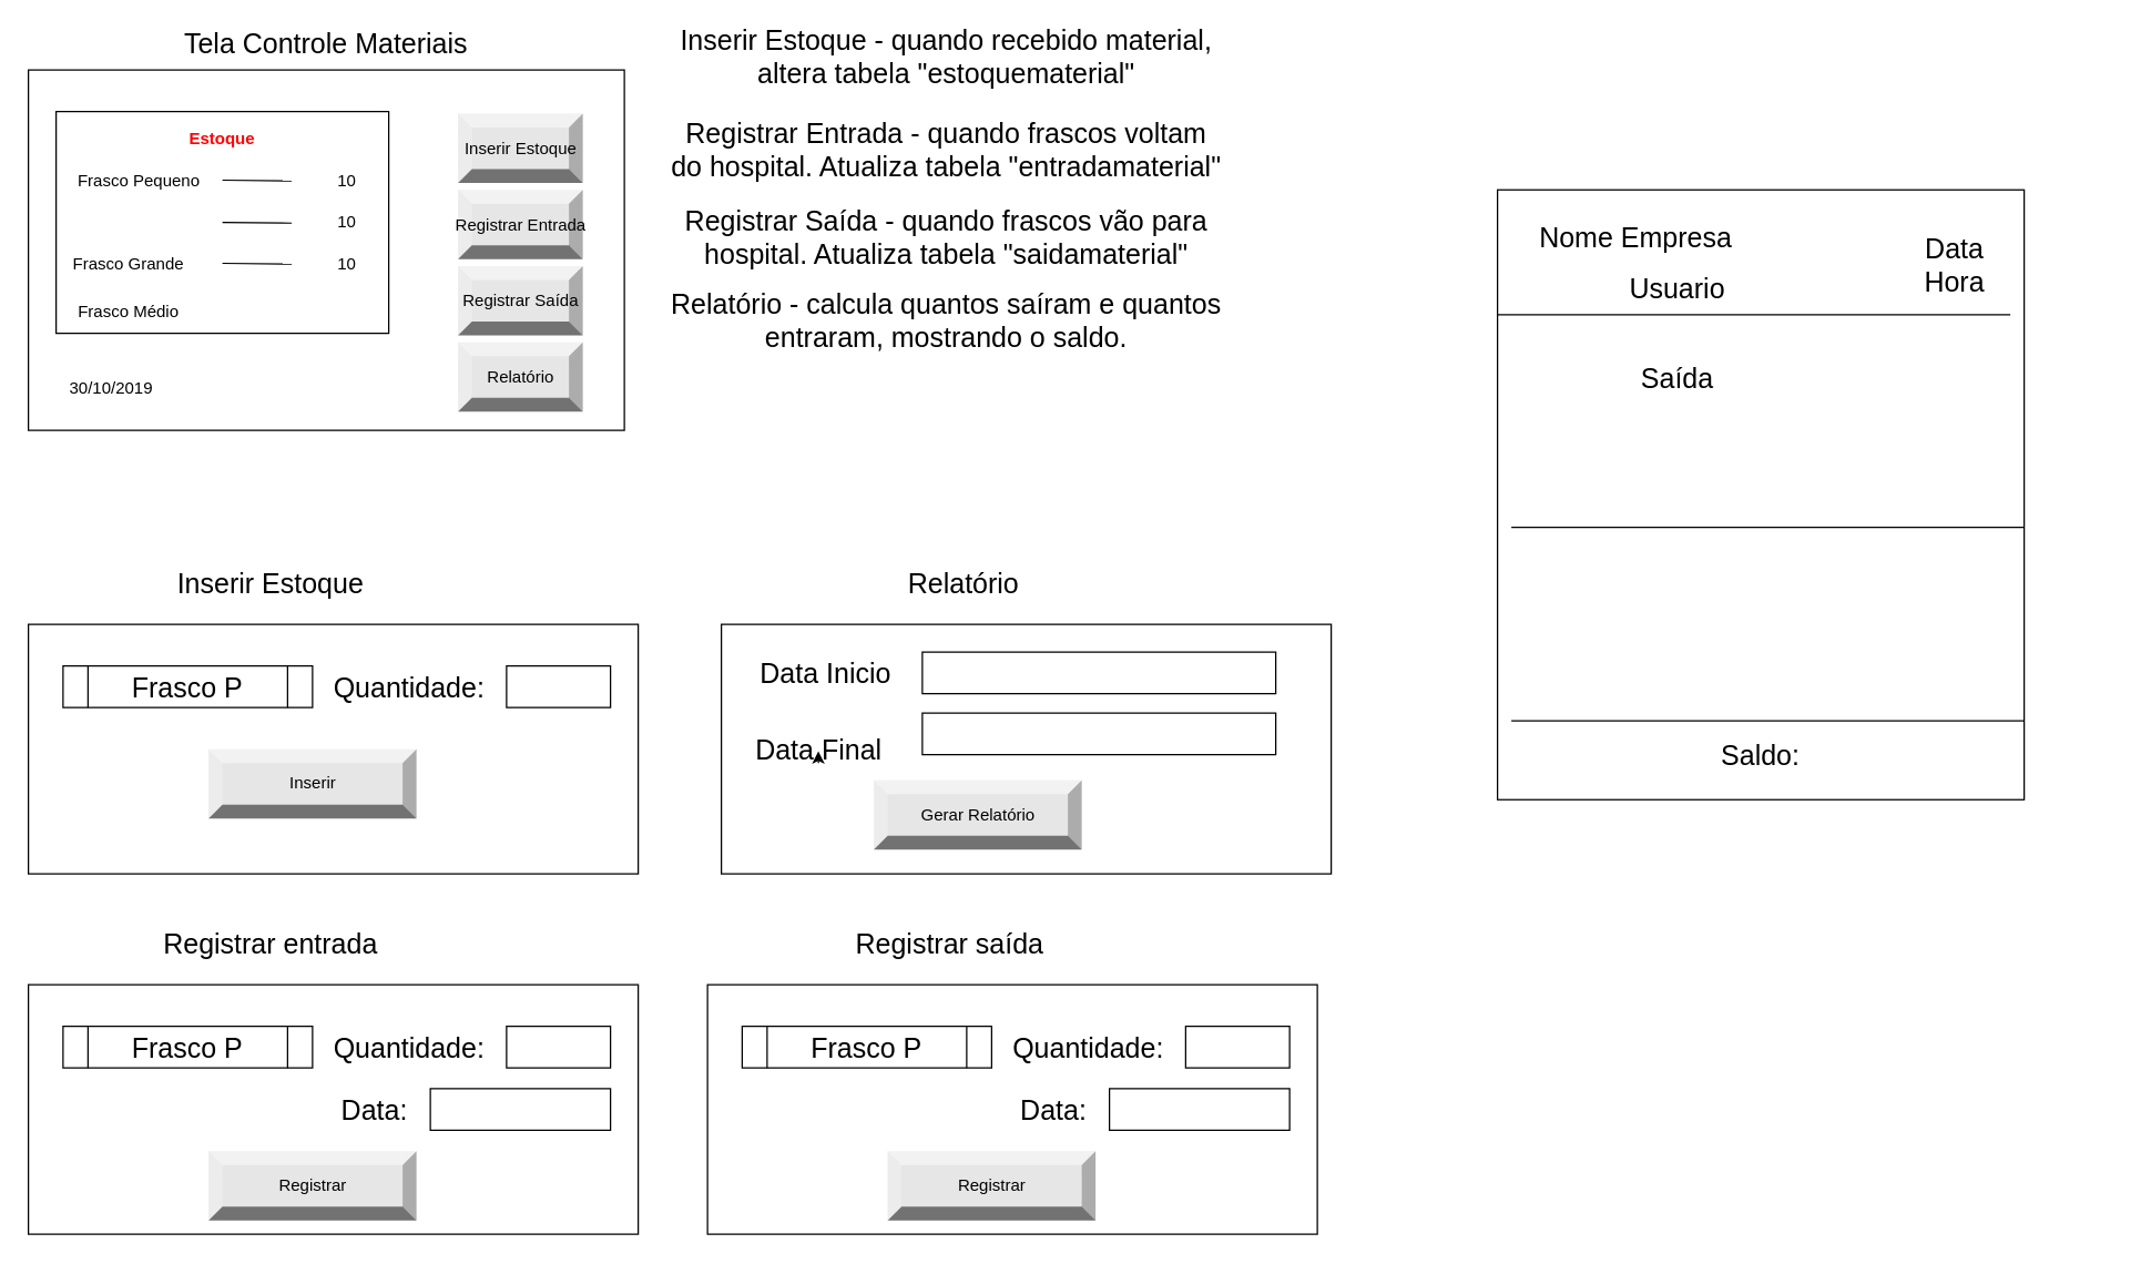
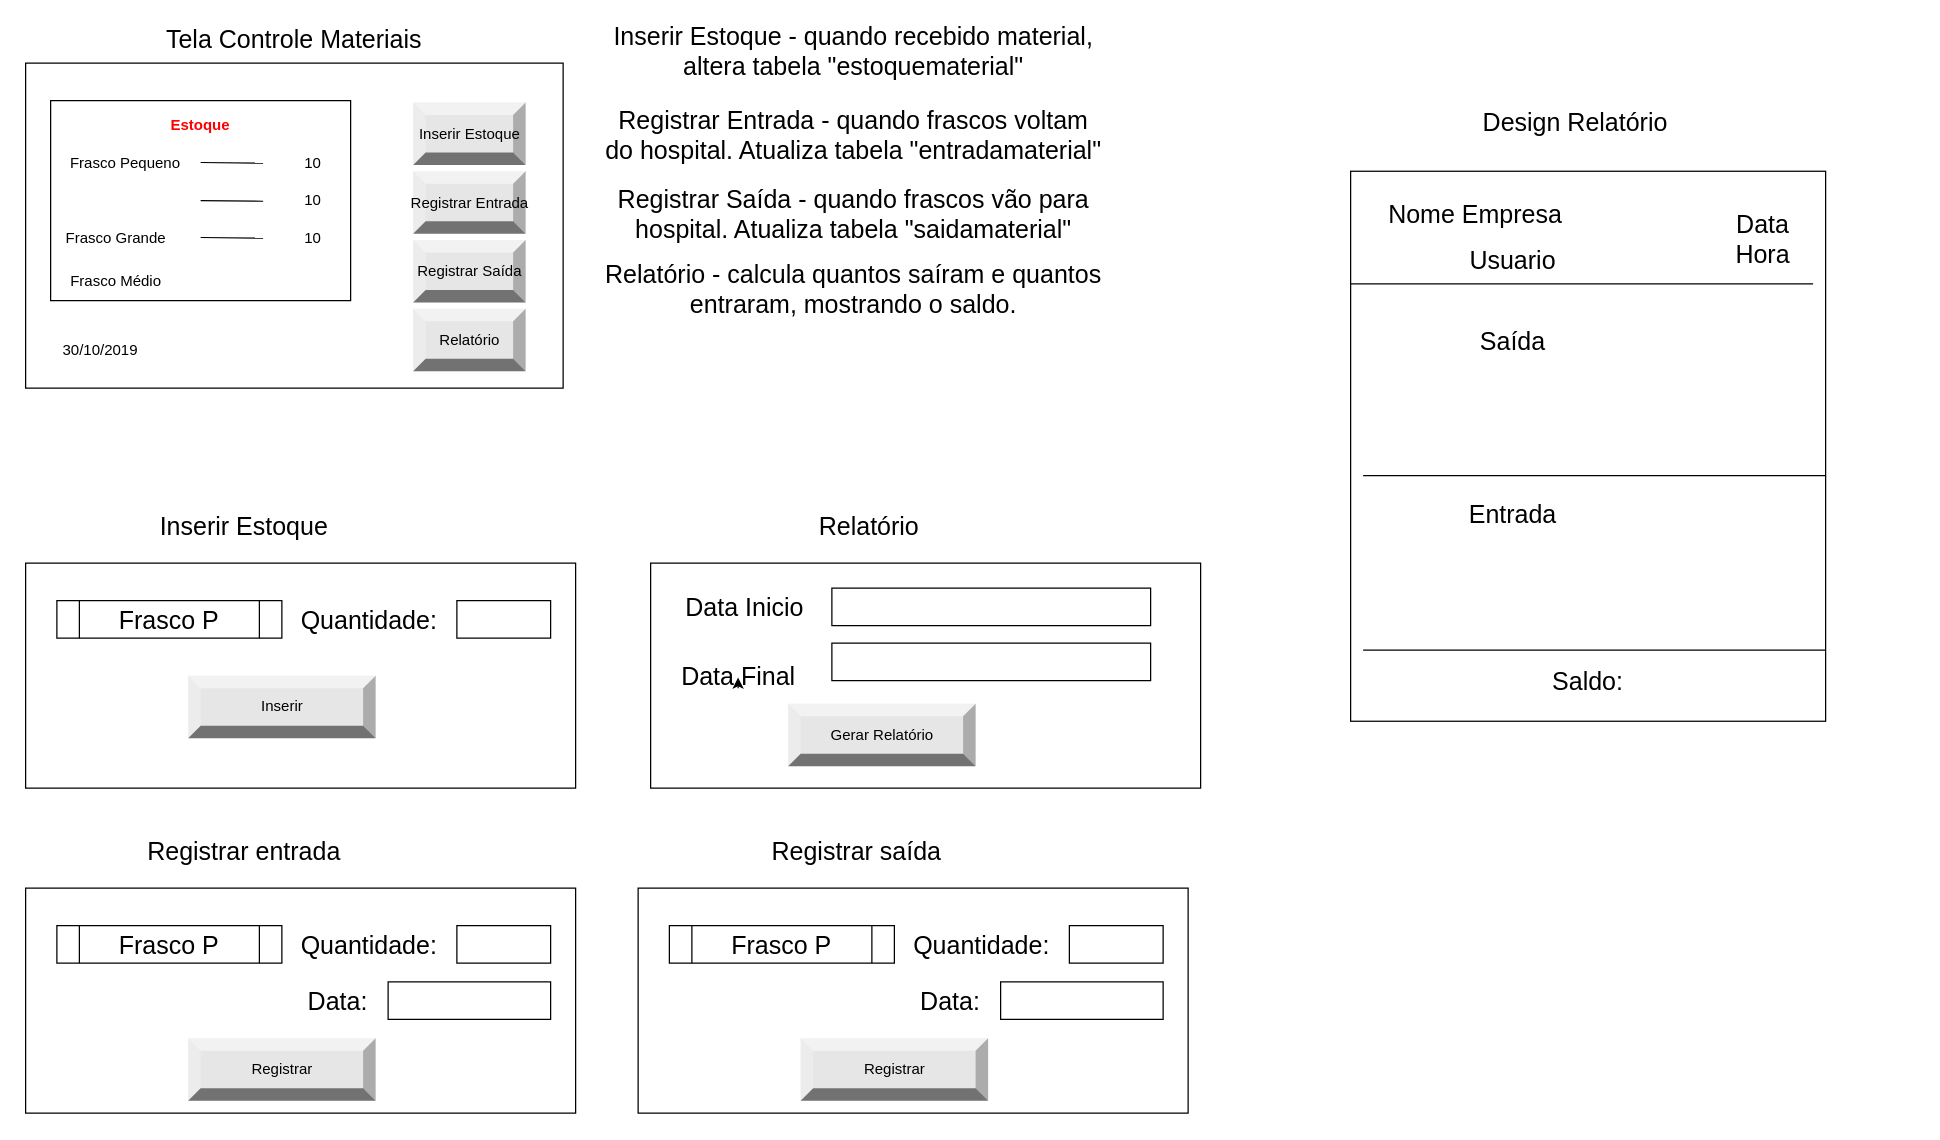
  <mxCell id="0" />
  <mxCell id="1" parent="0" />
  <mxCell id="2" value="" style="rounded=0;whiteSpace=wrap;html=1;" vertex="1" parent="1"><mxGeometry x="20" y="50" width="430" height="260" as="geometry" /></mxCell>
  <mxCell id="3" value="Tela Controle Materiais" style="text;html=1;strokeColor=none;fillColor=none;align=center;verticalAlign=middle;whiteSpace=wrap;rounded=0;fontSize=20;" vertex="1" parent="1"><mxGeometry x="115" y="20" width="240" height="20" as="geometry" /></mxCell>
  <mxCell id="4" value="" style="rounded=0;whiteSpace=wrap;html=1;" vertex="1" parent="1"><mxGeometry x="40" y="80" width="240" height="160" as="geometry" /></mxCell>
  <mxCell id="5" value="&lt;font color=&quot;#ff0000&quot;&gt;&lt;b&gt;Estoque&lt;/b&gt;&lt;/font&gt;" style="text;html=1;strokeColor=none;fillColor=none;align=center;verticalAlign=middle;whiteSpace=wrap;rounded=0;" vertex="1" parent="1"><mxGeometry x="140" y="90" width="40" height="20" as="geometry" /></mxCell>
  <mxCell id="6" value="Frasco&amp;nbsp;Pequeno" style="text;html=1;strokeColor=none;fillColor=none;align=center;verticalAlign=middle;whiteSpace=wrap;rounded=0;" vertex="1" parent="1"><mxGeometry x="75" y="120" width="50" height="20" as="geometry" /></mxCell>
  <mxCell id="7" value="Frasco Médio" style="text;html=1;strokeColor=none;fillColor=none;align=center;verticalAlign=middle;whiteSpace=wrap;rounded=0;" vertex="1" parent="1"><mxGeometry x="50" y="215" width="85" height="20" as="geometry" /></mxCell>
  <mxCell id="8" value="Frasco Grande" style="text;html=1;strokeColor=none;fillColor=none;align=center;verticalAlign=middle;whiteSpace=wrap;rounded=0;" vertex="1" parent="1"><mxGeometry x="50" y="180" width="85" height="20" as="geometry" /></mxCell>
  <mxCell id="9" value="" style="endArrow=none;html=1;" edge="1" parent="1"><mxGeometry width="50" height="50" relative="1" as="geometry"><mxPoint x="160" y="129.5" as="sourcePoint" /><mxPoint x="210" y="130" as="targetPoint" /></mxGeometry></mxCell>
  <mxCell id="10" value="" style="endArrow=none;html=1;" edge="1" parent="1"><mxGeometry width="50" height="50" relative="1" as="geometry"><mxPoint x="160" y="160" as="sourcePoint" /><mxPoint x="210" y="160.5" as="targetPoint" /></mxGeometry></mxCell>
  <mxCell id="11" value="" style="endArrow=none;html=1;" edge="1" parent="1"><mxGeometry width="50" height="50" relative="1" as="geometry"><mxPoint x="160" y="189.5" as="sourcePoint" /><mxPoint x="210" y="190" as="targetPoint" /></mxGeometry></mxCell>
  <mxCell id="12" value="10" style="text;html=1;strokeColor=none;fillColor=none;align=center;verticalAlign=middle;whiteSpace=wrap;rounded=0;" vertex="1" parent="1"><mxGeometry x="230" y="180" width="40" height="20" as="geometry" /></mxCell>
  <mxCell id="13" value="10" style="text;html=1;strokeColor=none;fillColor=none;align=center;verticalAlign=middle;whiteSpace=wrap;rounded=0;" vertex="1" parent="1"><mxGeometry x="230" y="150" width="40" height="20" as="geometry" /></mxCell>
  <mxCell id="14" value="10" style="text;html=1;strokeColor=none;fillColor=none;align=center;verticalAlign=middle;whiteSpace=wrap;rounded=0;" vertex="1" parent="1"><mxGeometry x="230" y="120" width="40" height="20" as="geometry" /></mxCell>
  <mxCell id="15" value="30/10/2019" style="text;html=1;strokeColor=none;fillColor=none;align=center;verticalAlign=middle;whiteSpace=wrap;rounded=0;" vertex="1" parent="1"><mxGeometry x="60" y="270" width="40" height="20" as="geometry" /></mxCell>
  <mxCell id="16" value="Inserir Estoque" style="labelPosition=center;verticalLabelPosition=middle;align=center;html=1;shape=mxgraph.basic.shaded_button;dx=10;fillColor=#E6E6E6;strokeColor=none;" vertex="1" parent="1"><mxGeometry x="330" y="81.5" width="90" height="50" as="geometry" /></mxCell>
  <mxCell id="17" value="Registrar Entrada" style="labelPosition=center;verticalLabelPosition=middle;align=center;html=1;shape=mxgraph.basic.shaded_button;dx=10;fillColor=#E6E6E6;strokeColor=none;" vertex="1" parent="1"><mxGeometry x="330" y="136.5" width="90" height="50" as="geometry" /></mxCell>
  <mxCell id="18" value="Registrar Saída" style="labelPosition=center;verticalLabelPosition=middle;align=center;html=1;shape=mxgraph.basic.shaded_button;dx=10;fillColor=#E6E6E6;strokeColor=none;" vertex="1" parent="1"><mxGeometry x="330" y="191.5" width="90" height="50" as="geometry" /></mxCell>
  <mxCell id="19" value="Relatório" style="labelPosition=center;verticalLabelPosition=middle;align=center;html=1;shape=mxgraph.basic.shaded_button;dx=10;fillColor=#E6E6E6;strokeColor=none;" vertex="1" parent="1"><mxGeometry x="330" y="246.5" width="90" height="50" as="geometry" /></mxCell>
  <mxCell id="20" value="Inserir Estoque - quando recebido material, altera tabela &quot;estoquematerial&quot;" style="text;html=1;strokeColor=none;fillColor=none;align=center;verticalAlign=middle;whiteSpace=wrap;rounded=0;fontSize=20;" vertex="1" parent="1"><mxGeometry x="480" y="30" width="405" height="20" as="geometry" /></mxCell>
  <mxCell id="21" value="Registrar Entrada - quando frascos voltam do hospital. Atualiza tabela &quot;entradamaterial&quot;" style="text;html=1;strokeColor=none;fillColor=none;align=center;verticalAlign=middle;whiteSpace=wrap;rounded=0;fontSize=20;" vertex="1" parent="1"><mxGeometry x="480" y="96.5" width="405" height="20" as="geometry" /></mxCell>
  <mxCell id="22" value="Registrar Saída - quando frascos vão para hospital. Atualiza tabela &quot;saidamaterial&quot;" style="text;html=1;strokeColor=none;fillColor=none;align=center;verticalAlign=middle;whiteSpace=wrap;rounded=0;fontSize=20;" vertex="1" parent="1"><mxGeometry x="480" y="160" width="405" height="20" as="geometry" /></mxCell>
  <mxCell id="23" value="Relatório - calcula quantos saíram e quantos entraram, mostrando o saldo." style="text;html=1;strokeColor=none;fillColor=none;align=center;verticalAlign=middle;whiteSpace=wrap;rounded=0;fontSize=20;" vertex="1" parent="1"><mxGeometry x="480" y="220" width="405" height="20" as="geometry" /></mxCell>
  <mxCell id="24" value="Inserir Estoque" style="text;html=1;strokeColor=none;fillColor=none;align=center;verticalAlign=middle;whiteSpace=wrap;rounded=0;fontSize=20;" vertex="1" parent="1"><mxGeometry x="75" y="410" width="240" height="20" as="geometry" /></mxCell>
  <mxCell id="25" value="" style="rounded=0;whiteSpace=wrap;html=1;fontSize=20;" vertex="1" parent="1"><mxGeometry x="20" y="450" width="440" height="180" as="geometry" /></mxCell>
  <mxCell id="26" value="Frasco P" style="shape=process;whiteSpace=wrap;html=1;backgroundOutline=1;fontSize=20;" vertex="1" parent="1"><mxGeometry x="45" y="480" width="180" height="30" as="geometry" /></mxCell>
  <mxCell id="27" value="Quantidade:" style="text;html=1;strokeColor=none;fillColor=none;align=center;verticalAlign=middle;whiteSpace=wrap;rounded=0;fontSize=20;" vertex="1" parent="1"><mxGeometry x="275" y="485" width="40" height="20" as="geometry" /></mxCell>
  <mxCell id="28" value="" style="rounded=0;whiteSpace=wrap;html=1;fontSize=20;" vertex="1" parent="1"><mxGeometry x="365" y="480" width="75" height="30" as="geometry" /></mxCell>
  <mxCell id="29" value="Inserir" style="labelPosition=center;verticalLabelPosition=middle;align=center;html=1;shape=mxgraph.basic.shaded_button;dx=10;fillColor=#E6E6E6;strokeColor=none;" vertex="1" parent="1"><mxGeometry x="150" y="540" width="150" height="50" as="geometry" /></mxCell>
  <mxCell id="30" value="Registrar entrada" style="text;html=1;strokeColor=none;fillColor=none;align=center;verticalAlign=middle;whiteSpace=wrap;rounded=0;fontSize=20;" vertex="1" parent="1"><mxGeometry x="75" y="670" width="240" height="20" as="geometry" /></mxCell>
  <mxCell id="31" value="" style="rounded=0;whiteSpace=wrap;html=1;fontSize=20;" vertex="1" parent="1"><mxGeometry x="20" y="710" width="440" height="180" as="geometry" /></mxCell>
  <mxCell id="32" value="Frasco P" style="shape=process;whiteSpace=wrap;html=1;backgroundOutline=1;fontSize=20;" vertex="1" parent="1"><mxGeometry x="45" y="740" width="180" height="30" as="geometry" /></mxCell>
  <mxCell id="33" value="Quantidade:" style="text;html=1;strokeColor=none;fillColor=none;align=center;verticalAlign=middle;whiteSpace=wrap;rounded=0;fontSize=20;" vertex="1" parent="1"><mxGeometry x="275" y="745" width="40" height="20" as="geometry" /></mxCell>
  <mxCell id="34" value="" style="rounded=0;whiteSpace=wrap;html=1;fontSize=20;" vertex="1" parent="1"><mxGeometry x="365" y="740" width="75" height="30" as="geometry" /></mxCell>
  <mxCell id="35" value="Registrar" style="labelPosition=center;verticalLabelPosition=middle;align=center;html=1;shape=mxgraph.basic.shaded_button;dx=10;fillColor=#E6E6E6;strokeColor=none;" vertex="1" parent="1"><mxGeometry x="150" y="830" width="150" height="50" as="geometry" /></mxCell>
  <mxCell id="36" value="Data:" style="text;html=1;strokeColor=none;fillColor=none;align=center;verticalAlign=middle;whiteSpace=wrap;rounded=0;fontSize=20;" vertex="1" parent="1"><mxGeometry x="250" y="790" width="40" height="20" as="geometry" /></mxCell>
  <mxCell id="37" value="" style="rounded=0;whiteSpace=wrap;html=1;fontSize=20;" vertex="1" parent="1"><mxGeometry x="310" y="785" width="130" height="30" as="geometry" /></mxCell>
  <mxCell id="38" value="Registrar saída" style="text;html=1;strokeColor=none;fillColor=none;align=center;verticalAlign=middle;whiteSpace=wrap;rounded=0;fontSize=20;" vertex="1" parent="1"><mxGeometry x="565" y="670" width="240" height="20" as="geometry" /></mxCell>
  <mxCell id="39" value="" style="rounded=0;whiteSpace=wrap;html=1;fontSize=20;" vertex="1" parent="1"><mxGeometry x="510" y="710" width="440" height="180" as="geometry" /></mxCell>
  <mxCell id="40" value="Frasco P" style="shape=process;whiteSpace=wrap;html=1;backgroundOutline=1;fontSize=20;" vertex="1" parent="1"><mxGeometry x="535" y="740" width="180" height="30" as="geometry" /></mxCell>
  <mxCell id="41" value="Quantidade:" style="text;html=1;strokeColor=none;fillColor=none;align=center;verticalAlign=middle;whiteSpace=wrap;rounded=0;fontSize=20;" vertex="1" parent="1"><mxGeometry x="765" y="745" width="40" height="20" as="geometry" /></mxCell>
  <mxCell id="42" value="" style="rounded=0;whiteSpace=wrap;html=1;fontSize=20;" vertex="1" parent="1"><mxGeometry x="855" y="740" width="75" height="30" as="geometry" /></mxCell>
  <mxCell id="43" value="Registrar" style="labelPosition=center;verticalLabelPosition=middle;align=center;html=1;shape=mxgraph.basic.shaded_button;dx=10;fillColor=#E6E6E6;strokeColor=none;" vertex="1" parent="1"><mxGeometry x="640" y="830" width="150" height="50" as="geometry" /></mxCell>
  <mxCell id="44" value="Data:" style="text;html=1;strokeColor=none;fillColor=none;align=center;verticalAlign=middle;whiteSpace=wrap;rounded=0;fontSize=20;" vertex="1" parent="1"><mxGeometry x="740" y="790" width="40" height="20" as="geometry" /></mxCell>
  <mxCell id="45" value="" style="rounded=0;whiteSpace=wrap;html=1;fontSize=20;" vertex="1" parent="1"><mxGeometry x="800" y="785" width="130" height="30" as="geometry" /></mxCell>
  <mxCell id="46" value="Relatório" style="text;html=1;strokeColor=none;fillColor=none;align=center;verticalAlign=middle;whiteSpace=wrap;rounded=0;fontSize=20;" vertex="1" parent="1"><mxGeometry x="575" y="410" width="240" height="20" as="geometry" /></mxCell>
  <mxCell id="47" value="" style="rounded=0;whiteSpace=wrap;html=1;fontSize=20;" vertex="1" parent="1"><mxGeometry x="520" y="450" width="440" height="180" as="geometry" /></mxCell>
  <mxCell id="48" value="Data Inicio" style="text;html=1;strokeColor=none;fillColor=none;align=center;verticalAlign=middle;whiteSpace=wrap;rounded=0;fontSize=20;" vertex="1" parent="1"><mxGeometry x="542.5" y="475" width="105" height="20" as="geometry" /></mxCell>
  <mxCell id="49" value="" style="rounded=0;whiteSpace=wrap;html=1;fontSize=20;" vertex="1" parent="1"><mxGeometry x="665" y="470" width="255" height="30" as="geometry" /></mxCell>
  <mxCell id="50" value="Gerar Relatório" style="labelPosition=center;verticalLabelPosition=middle;align=center;html=1;shape=mxgraph.basic.shaded_button;dx=10;fillColor=#E6E6E6;strokeColor=none;" vertex="1" parent="1"><mxGeometry x="630" y="562.5" width="150" height="50" as="geometry" /></mxCell>
  <mxCell id="51" value="Data Final" style="text;html=1;strokeColor=none;fillColor=none;align=center;verticalAlign=middle;whiteSpace=wrap;rounded=0;fontSize=20;" vertex="1" parent="1"><mxGeometry x="542.5" y="530" width="95" height="20" as="geometry" /></mxCell>
  <mxCell id="52" value="" style="rounded=0;whiteSpace=wrap;html=1;fontSize=20;" vertex="1" parent="1"><mxGeometry x="665" y="514" width="255" height="30" as="geometry" /></mxCell>
  <mxCell id="53" style="edgeStyle=orthogonalEdgeStyle;rounded=0;orthogonalLoop=1;jettySize=auto;html=1;exitX=0.5;exitY=1;exitDx=0;exitDy=0;entryX=0.5;entryY=0.576;entryDx=0;entryDy=0;entryPerimeter=0;fontSize=20;" edge="1" parent="1" source="51" target="51"><mxGeometry relative="1" as="geometry" /></mxCell>
+ <mxCell id="54" value="Design Relatório" style="text;html=1;strokeColor=none;fillColor=none;align=center;verticalAlign=middle;whiteSpace=wrap;rounded=0;fontSize=20;" vertex="1" parent="1"><mxGeometry x="1140" y="86.5" width="240" height="20" as="geometry" /></mxCell>
  <mxCell id="55" value="" style="rounded=0;whiteSpace=wrap;html=1;fontSize=20;" vertex="1" parent="1"><mxGeometry x="1080" y="136.5" width="380" height="440" as="geometry" /></mxCell>
  <mxCell id="56" value="Nome Empresa" style="text;html=1;strokeColor=none;fillColor=none;align=center;verticalAlign=middle;whiteSpace=wrap;rounded=0;fontSize=20;" vertex="1" parent="1"><mxGeometry x="1060" y="160" width="240" height="20" as="geometry" /></mxCell>
  <mxCell id="57" value="Usuario" style="text;html=1;strokeColor=none;fillColor=none;align=center;verticalAlign=middle;whiteSpace=wrap;rounded=0;fontSize=20;" vertex="1" parent="1"><mxGeometry x="1090" y="196.5" width="240" height="20" as="geometry" /></mxCell>
  <mxCell id="58" value="Data&lt;br&gt;Hora" style="text;html=1;strokeColor=none;fillColor=none;align=center;verticalAlign=middle;whiteSpace=wrap;rounded=0;fontSize=20;" vertex="1" parent="1"><mxGeometry x="1290" y="180" width="240" height="20" as="geometry" /></mxCell>
  <mxCell id="59" value="" style="endArrow=none;html=1;fontSize=20;" edge="1" parent="1"><mxGeometry width="50" height="50" relative="1" as="geometry"><mxPoint x="1080" y="226.5" as="sourcePoint" /><mxPoint x="1450" y="226.5" as="targetPoint" /></mxGeometry></mxCell>
  <mxCell id="60" value="Saída" style="text;html=1;strokeColor=none;fillColor=none;align=center;verticalAlign=middle;whiteSpace=wrap;rounded=0;fontSize=20;" vertex="1" parent="1"><mxGeometry x="1090" y="261.5" width="240" height="20" as="geometry" /></mxCell>
+ <mxCell id="61" value="Entrada" style="text;html=1;strokeColor=none;fillColor=none;align=center;verticalAlign=middle;whiteSpace=wrap;rounded=0;fontSize=20;" vertex="1" parent="1"><mxGeometry x="1090" y="400" width="240" height="20" as="geometry" /></mxCell>
  <mxCell id="62" value="Saldo:" style="text;html=1;strokeColor=none;fillColor=none;align=center;verticalAlign=middle;whiteSpace=wrap;rounded=0;fontSize=20;" vertex="1" parent="1"><mxGeometry x="1150" y="534" width="240" height="20" as="geometry" /></mxCell>
  <mxCell id="63" value="" style="endArrow=none;html=1;fontSize=20;" edge="1" parent="1"><mxGeometry width="50" height="50" relative="1" as="geometry"><mxPoint x="1090" y="380" as="sourcePoint" /><mxPoint x="1460" y="380" as="targetPoint" /></mxGeometry></mxCell>
  <mxCell id="64" value="" style="endArrow=none;html=1;fontSize=20;" edge="1" parent="1"><mxGeometry width="50" height="50" relative="1" as="geometry"><mxPoint x="1090" y="519.5" as="sourcePoint" /><mxPoint x="1460" y="519.5" as="targetPoint" /></mxGeometry></mxCell>
